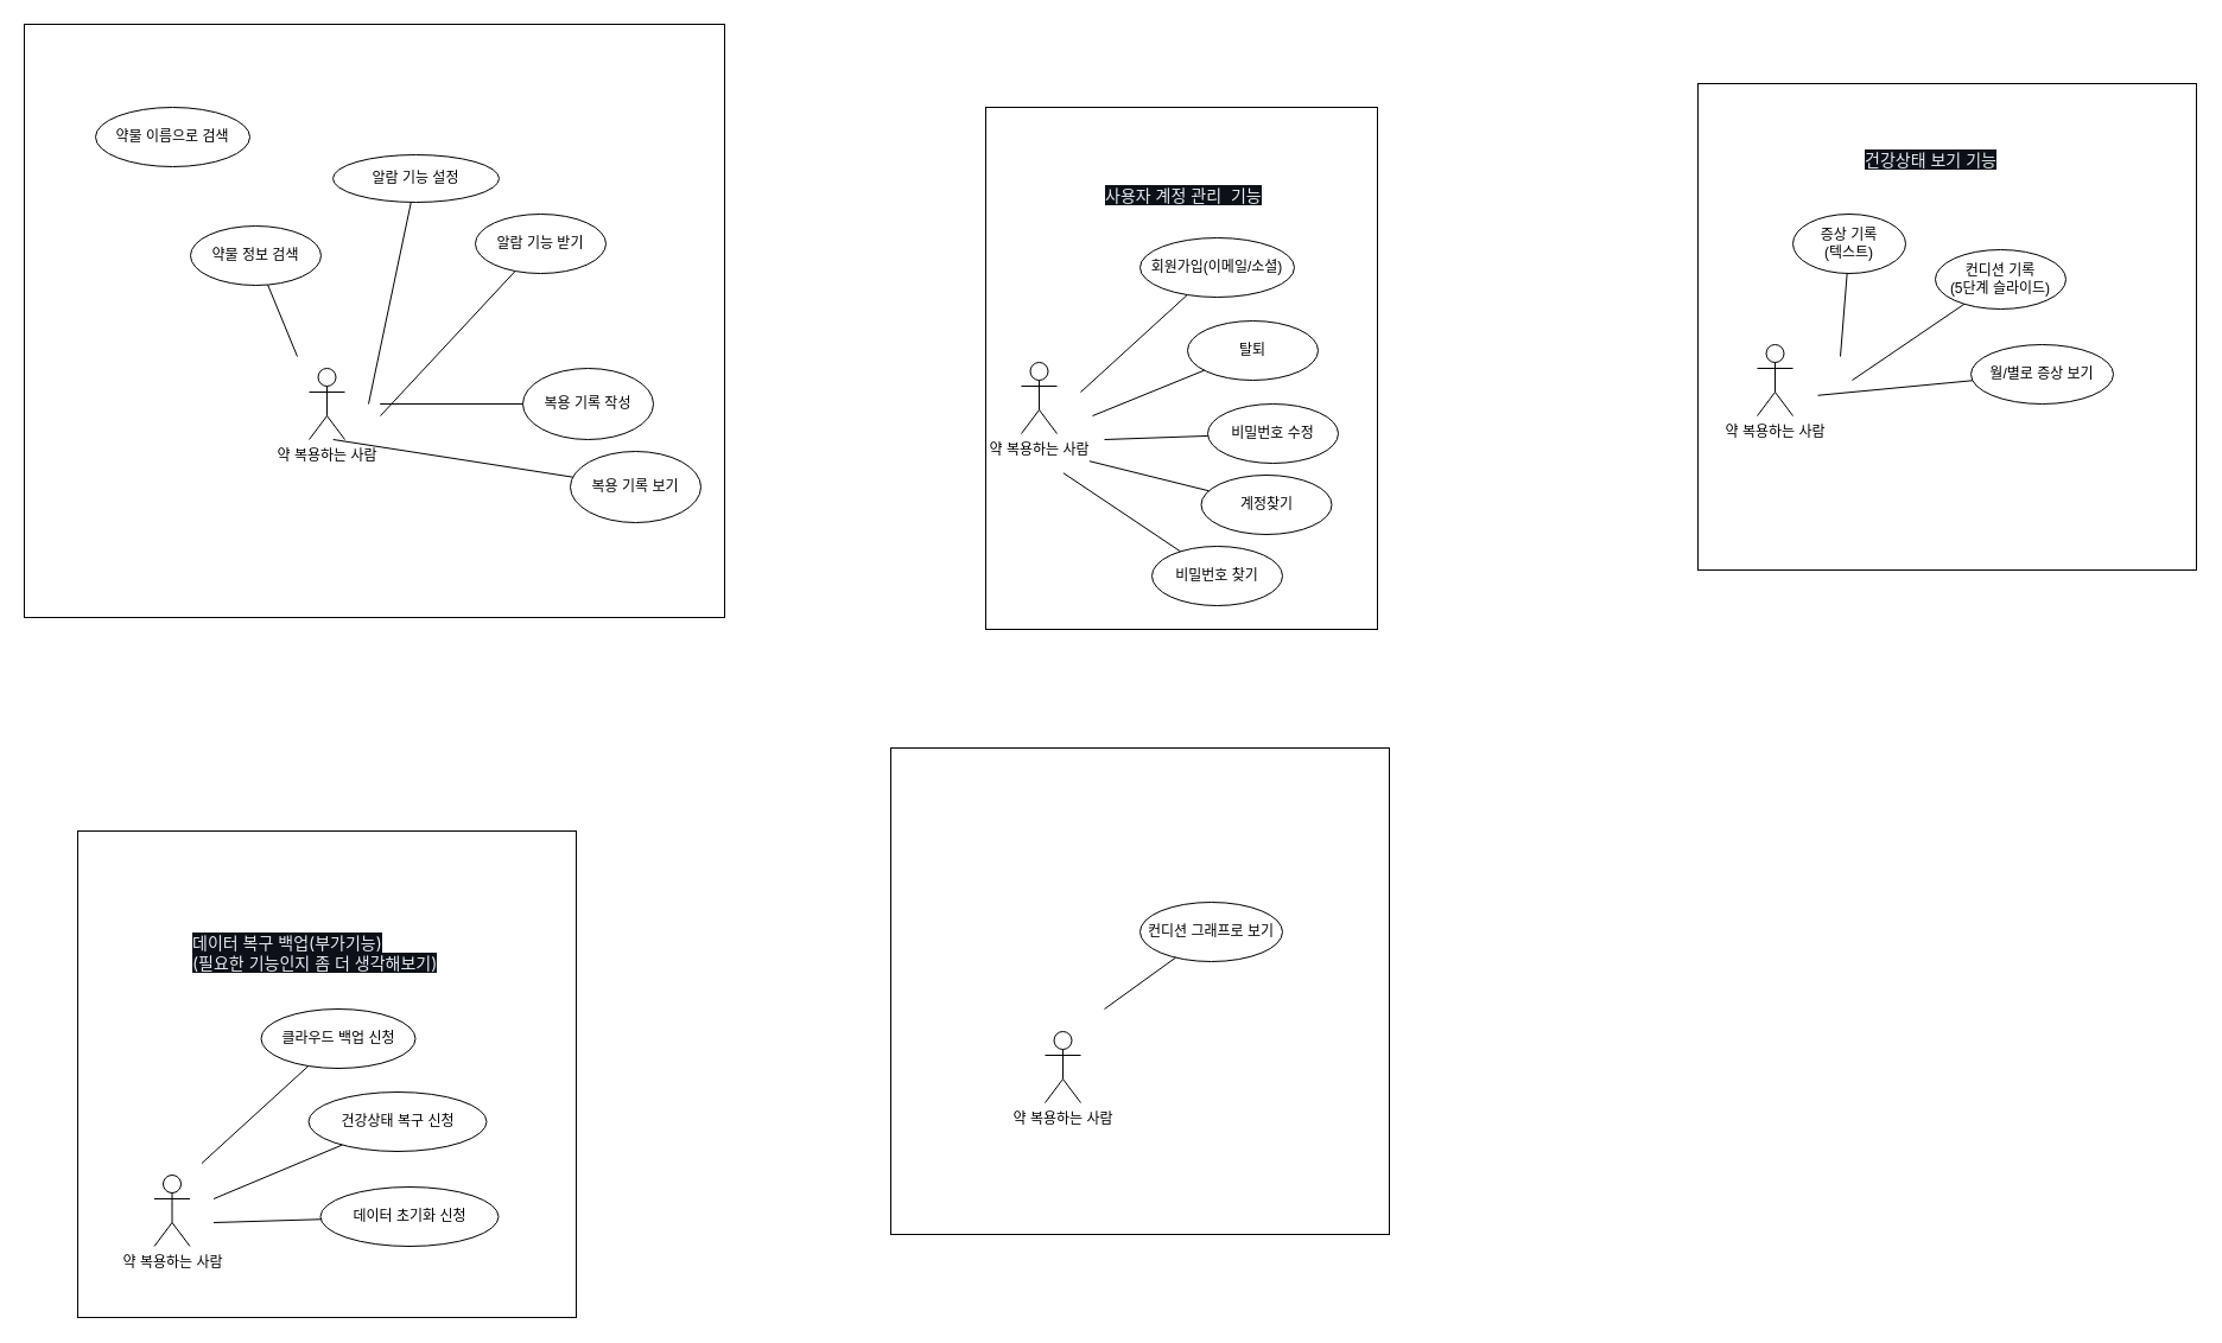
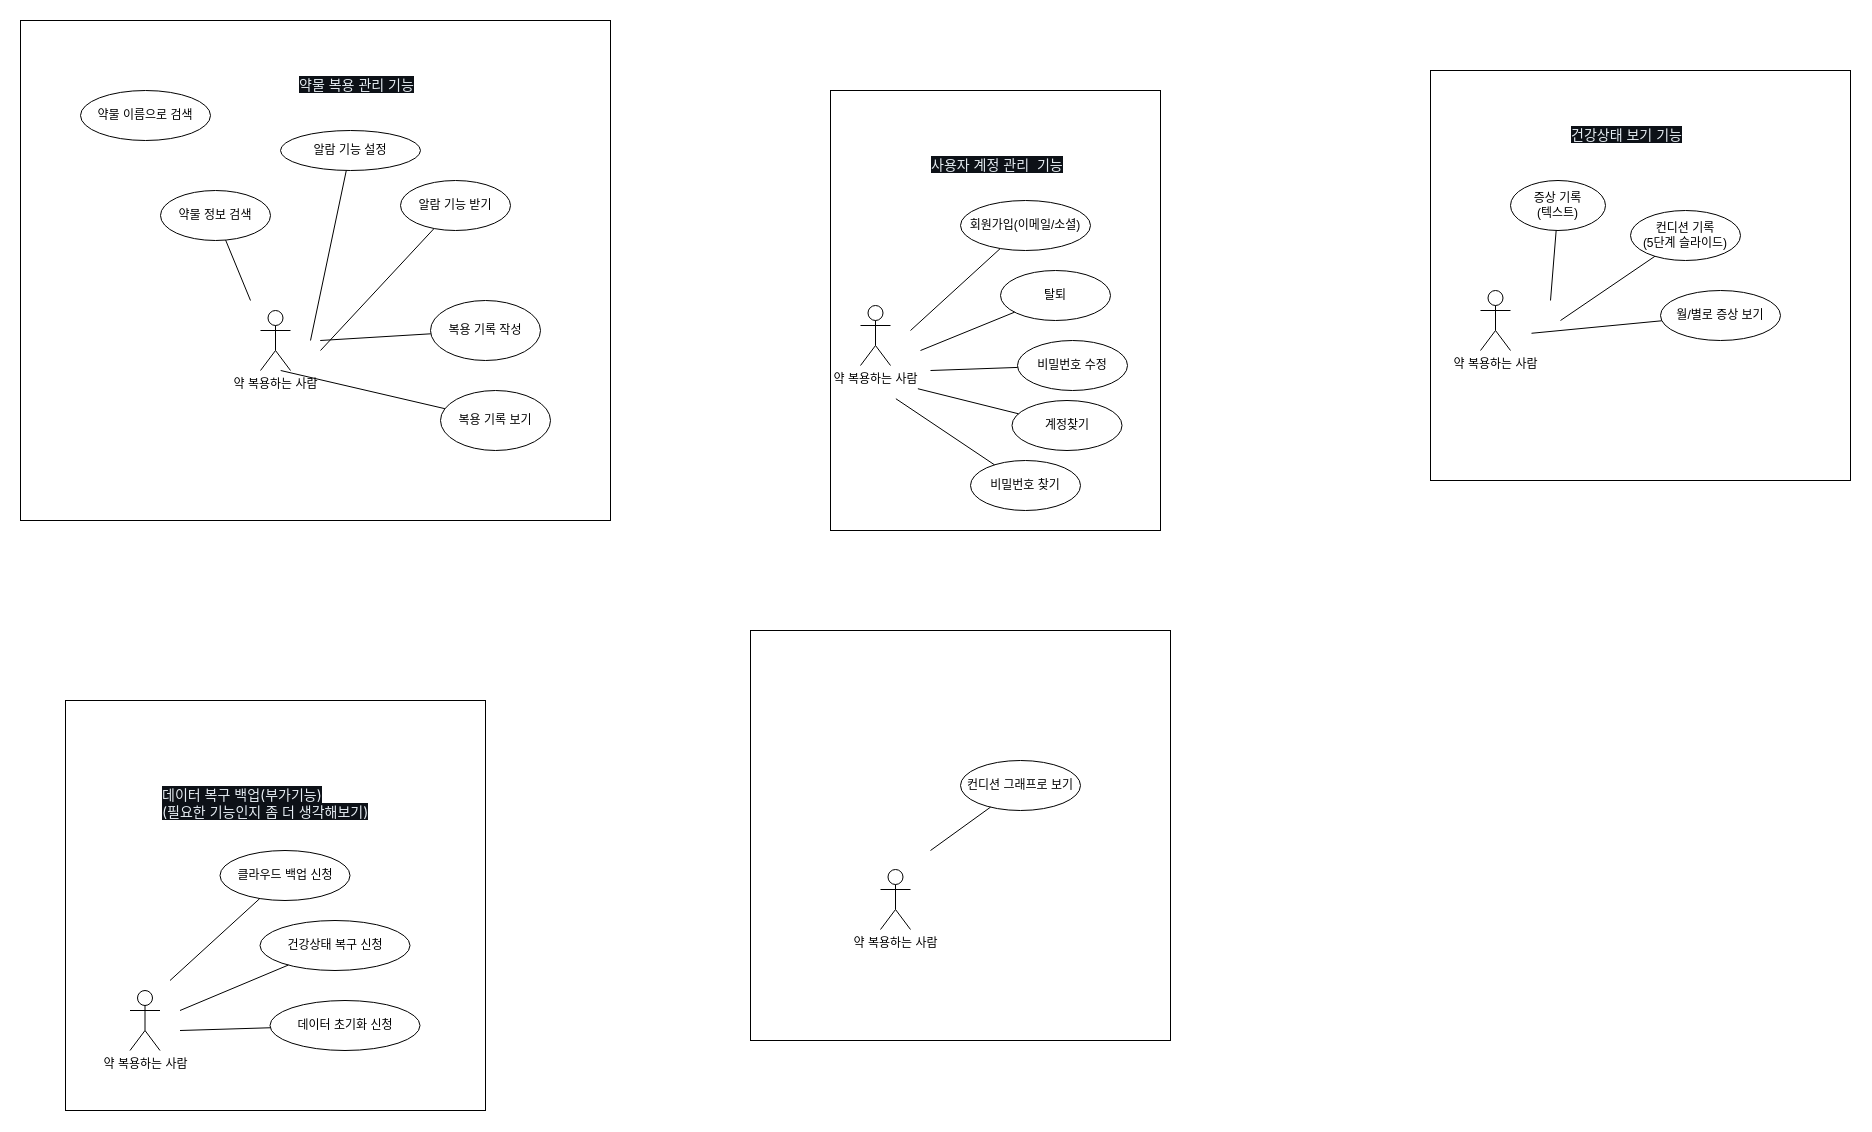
  <mxCell id="0" />
  <mxCell id="1" parent="0" />
  <mxCell id="2" value="" style="rounded=0;whiteSpace=wrap;html=1;" vertex="1" parent="1"><mxGeometry x="65" y="700" width="420" height="410" as="geometry" /></mxCell>
  <mxCell id="3" value="" style="rounded=0;whiteSpace=wrap;html=1;" vertex="1" parent="1"><mxGeometry x="1430" y="70" width="420" height="410" as="geometry" /></mxCell>
  <mxCell id="4" value="" style="rounded=0;whiteSpace=wrap;html=1;" vertex="1" parent="1"><mxGeometry x="830" y="90" width="330" height="440" as="geometry" /></mxCell>
  <mxCell id="5" value="" style="rounded=0;whiteSpace=wrap;html=1;" vertex="1" parent="1"><mxGeometry x="20" y="20" width="590" height="500" as="geometry" /></mxCell>
  <mxCell id="6" value="약 복용하는 사람" style="shape=umlActor;verticalLabelPosition=bottom;verticalAlign=top;html=1;" vertex="1" parent="1"><mxGeometry x="260" y="310" width="30" height="60" as="geometry" /></mxCell>
  <mxCell id="7" value="약물 정보 검색" style="ellipse;whiteSpace=wrap;html=1;" vertex="1" parent="1"><mxGeometry x="160" y="190" width="110" height="50" as="geometry" /></mxCell>
  <mxCell id="8" value="알람 기능 설정" style="ellipse;whiteSpace=wrap;html=1;" vertex="1" parent="1"><mxGeometry x="280" y="130" width="140" height="40" as="geometry" /></mxCell>
  <mxCell id="9" value="알람 기능 받기" style="ellipse;whiteSpace=wrap;html=1;" vertex="1" parent="1"><mxGeometry x="400" y="180" width="110" height="50" as="geometry" /></mxCell>
  <mxCell id="10" value="" style="endArrow=none;html=1;rounded=0;" edge="1" parent="1" target="7"><mxGeometry width="50" height="50" relative="1" as="geometry"><mxPoint x="250" y="300" as="sourcePoint" /><mxPoint x="530" y="250" as="targetPoint" /></mxGeometry></mxCell>
  <mxCell id="11" value="" style="endArrow=none;html=1;rounded=0;" edge="1" parent="1" target="8"><mxGeometry width="50" height="50" relative="1" as="geometry"><mxPoint x="310" y="340" as="sourcePoint" /><mxPoint x="414" y="304" as="targetPoint" /></mxGeometry></mxCell>
  <mxCell id="12" value="" style="endArrow=none;html=1;rounded=0;" edge="1" parent="1" target="9"><mxGeometry width="50" height="50" relative="1" as="geometry"><mxPoint x="320" y="350" as="sourcePoint" /><mxPoint x="416" y="373" as="targetPoint" /></mxGeometry></mxCell>
+ <mxCell id="13" value="&lt;span style=&quot;color: rgb(230, 237, 243); font-family: -apple-system, BlinkMacSystemFont, &amp;quot;Segoe UI&amp;quot;, &amp;quot;Noto Sans&amp;quot;, Helvetica, Arial, sans-serif, &amp;quot;Apple Color Emoji&amp;quot;, &amp;quot;Segoe UI Emoji&amp;quot;; font-size: 14px; font-style: normal; font-variant-ligatures: normal; font-variant-caps: normal; font-weight: 400; letter-spacing: normal; orphans: 2; text-align: left; text-indent: 0px; text-transform: none; widows: 2; word-spacing: 0px; -webkit-text-stroke-width: 0px; white-space: normal; background-color: rgb(13, 17, 23); text-decoration-thickness: initial; text-decoration-style: initial; text-decoration-color: initial; display: inline !important; float: none;&quot;&gt;약물 복용 관리 기능&lt;/span&gt;" style="text;whiteSpace=wrap;html=1;" vertex="1" parent="1"><mxGeometry x="297" y="70" width="126" height="30" as="geometry" /></mxCell>
  <mxCell id="14" value="&lt;span style=&quot;color: rgb(230, 237, 243); font-family: -apple-system, BlinkMacSystemFont, &amp;quot;Segoe UI&amp;quot;, &amp;quot;Noto Sans&amp;quot;, Helvetica, Arial, sans-serif, &amp;quot;Apple Color Emoji&amp;quot;, &amp;quot;Segoe UI Emoji&amp;quot;; font-size: 14px; font-style: normal; font-variant-ligatures: normal; font-variant-caps: normal; font-weight: 400; letter-spacing: normal; orphans: 2; text-align: left; text-indent: 0px; text-transform: none; widows: 2; word-spacing: 0px; -webkit-text-stroke-width: 0px; white-space: normal; background-color: rgb(13, 17, 23); text-decoration-thickness: initial; text-decoration-style: initial; text-decoration-color: initial; display: inline !important; float: none;&quot;&gt;사용자 계정 관리&amp;nbsp; 기능&lt;/span&gt;" style="text;whiteSpace=wrap;html=1;" vertex="1" parent="1"><mxGeometry x="929" y="150" width="151" height="30" as="geometry" /></mxCell>
  <mxCell id="15" value="약 복용하는 사람" style="shape=umlActor;verticalLabelPosition=bottom;verticalAlign=top;html=1;" vertex="1" parent="1"><mxGeometry x="860" y="305" width="30" height="60" as="geometry" /></mxCell>
  <mxCell id="16" value="회원가입(이메일/소셜)" style="ellipse;whiteSpace=wrap;html=1;" vertex="1" parent="1"><mxGeometry x="960" y="200" width="130" height="50" as="geometry" /></mxCell>
  <mxCell id="17" value="" style="endArrow=none;html=1;rounded=0;" edge="1" parent="1" target="16"><mxGeometry width="50" height="50" relative="1" as="geometry"><mxPoint x="910" y="330" as="sourcePoint" /><mxPoint x="1170" y="330" as="targetPoint" /></mxGeometry></mxCell>
  <mxCell id="18" value="탈퇴" style="ellipse;whiteSpace=wrap;html=1;" vertex="1" parent="1"><mxGeometry x="1000" width="110" height="50" as="geometry" y="270" /></mxCell>
  <mxCell id="19" value="" style="endArrow=none;html=1;rounded=0;" edge="1" parent="1" target="18"><mxGeometry width="50" height="50" relative="1" as="geometry"><mxPoint x="920" y="350" as="sourcePoint" /><mxPoint x="1197" y="390" as="targetPoint" /></mxGeometry></mxCell>
  <mxCell id="20" value="비밀번호 수정" style="ellipse;whiteSpace=wrap;html=1;" vertex="1" parent="1"><mxGeometry x="1017" y="340" width="110" height="50" as="geometry" /></mxCell>
  <mxCell id="21" value="" style="endArrow=none;html=1;rounded=0;" edge="1" parent="1" target="20"><mxGeometry width="50" height="50" relative="1" as="geometry"><mxPoint x="930" y="370" as="sourcePoint" /><mxPoint x="1214" y="460" as="targetPoint" /></mxGeometry></mxCell>
  <mxCell id="22" value="&lt;span style=&quot;color: rgb(230, 237, 243); font-family: -apple-system, BlinkMacSystemFont, &amp;quot;Segoe UI&amp;quot;, &amp;quot;Noto Sans&amp;quot;, Helvetica, Arial, sans-serif, &amp;quot;Apple Color Emoji&amp;quot;, &amp;quot;Segoe UI Emoji&amp;quot;; font-size: 14px; font-style: normal; font-variant-ligatures: normal; font-variant-caps: normal; font-weight: 400; letter-spacing: normal; orphans: 2; text-align: left; text-indent: 0px; text-transform: none; widows: 2; word-spacing: 0px; -webkit-text-stroke-width: 0px; white-space: normal; background-color: rgb(13, 17, 23); text-decoration-thickness: initial; text-decoration-style: initial; text-decoration-color: initial; display: inline !important; float: none;&quot;&gt;건강상태 보기 기능&lt;/span&gt;" style="text;whiteSpace=wrap;html=1;" vertex="1" parent="1"><mxGeometry x="1569" y="120" width="131" height="30" as="geometry" /></mxCell>
  <mxCell id="23" value="약 복용하는 사람" style="shape=umlActor;verticalLabelPosition=bottom;verticalAlign=top;html=1;" vertex="1" parent="1"><mxGeometry x="1480" y="290" width="30" height="60" as="geometry" /></mxCell>
  <mxCell id="24" value="증상 기록&lt;div&gt;(텍스트)&lt;/div&gt;" style="ellipse;whiteSpace=wrap;html=1;" vertex="1" parent="1"><mxGeometry x="1510" y="180" width="95" height="50" as="geometry" /></mxCell>
  <mxCell id="25" value="" style="endArrow=none;html=1;rounded=0;" edge="1" parent="1" target="24"><mxGeometry width="50" height="50" relative="1" as="geometry"><mxPoint x="1550" y="300" as="sourcePoint" /><mxPoint x="1810" y="300" as="targetPoint" /></mxGeometry></mxCell>
  <mxCell id="26" value="컨디션 기록&lt;div&gt;(5단계 슬라이드)&lt;/div&gt;" style="ellipse;whiteSpace=wrap;html=1;" vertex="1" parent="1"><mxGeometry x="1630" y="210" width="110" height="50" as="geometry" /></mxCell>
  <mxCell id="27" value="" style="endArrow=none;html=1;rounded=0;" edge="1" parent="1" target="26"><mxGeometry width="50" height="50" relative="1" as="geometry"><mxPoint x="1560" y="320" as="sourcePoint" /><mxPoint x="1837" y="360" as="targetPoint" /></mxGeometry></mxCell>
  <mxCell id="28" value="&lt;span style=&quot;color: rgb(230, 237, 243); font-family: -apple-system, BlinkMacSystemFont, &amp;quot;Segoe UI&amp;quot;, &amp;quot;Noto Sans&amp;quot;, Helvetica, Arial, sans-serif, &amp;quot;Apple Color Emoji&amp;quot;, &amp;quot;Segoe UI Emoji&amp;quot;; font-size: 14px; font-style: normal; font-variant-ligatures: normal; font-variant-caps: normal; font-weight: 400; letter-spacing: normal; orphans: 2; text-align: left; text-indent: 0px; text-transform: none; widows: 2; word-spacing: 0px; -webkit-text-stroke-width: 0px; white-space: normal; background-color: rgb(13, 17, 23); text-decoration-thickness: initial; text-decoration-style: initial; text-decoration-color: initial; display: inline !important; float: none;&quot;&gt;데이터 복구 백업(부가기능)&lt;/span&gt;&lt;div&gt;&lt;font face=&quot;-apple-system, BlinkMacSystemFont, Segoe UI, Noto Sans, Helvetica, Arial, sans-serif, Apple Color Emoji, Segoe UI Emoji&quot; color=&quot;#e6edf3&quot;&gt;&lt;span style=&quot;font-size: 14px; background-color: rgb(13, 17, 23);&quot;&gt;(필요한 기능인지 좀 더 생각해보기)&lt;/span&gt;&lt;/font&gt;&lt;/div&gt;" style="text;whiteSpace=wrap;html=1;" vertex="1" parent="1"><mxGeometry x="159.5" y="780" width="231" height="50" as="geometry" /></mxCell>
  <mxCell id="29" value="약 복용하는 사람" style="shape=umlActor;verticalLabelPosition=bottom;verticalAlign=top;html=1;" vertex="1" parent="1"><mxGeometry x="129.5" y="990" width="30" height="60" as="geometry" /></mxCell>
  <mxCell id="30" value="클라우드 백업 신청" style="ellipse;whiteSpace=wrap;html=1;" vertex="1" parent="1"><mxGeometry x="219.5" y="850" width="130" height="50" as="geometry" /></mxCell>
  <mxCell id="31" value="" style="endArrow=none;html=1;rounded=0;" edge="1" parent="1" target="30"><mxGeometry width="50" height="50" relative="1" as="geometry"><mxPoint x="169.5" y="980" as="sourcePoint" /><mxPoint x="429.5" y="980" as="targetPoint" /></mxGeometry></mxCell>
  <mxCell id="32" value="건강상태 복구 신청" style="ellipse;whiteSpace=wrap;html=1;" vertex="1" parent="1"><mxGeometry x="259.5" y="920" width="150" height="50" as="geometry" /></mxCell>
  <mxCell id="33" value="" style="endArrow=none;html=1;rounded=0;" edge="1" parent="1" target="32"><mxGeometry width="50" height="50" relative="1" as="geometry"><mxPoint x="179.5" y="1010" as="sourcePoint" /><mxPoint x="456.5" y="1040" as="targetPoint" /></mxGeometry></mxCell>
  <mxCell id="34" value="데이터 초기화 신청" style="ellipse;whiteSpace=wrap;html=1;" vertex="1" parent="1"><mxGeometry x="269.5" y="1000" width="150" height="50" as="geometry" /></mxCell>
  <mxCell id="35" value="" style="endArrow=none;html=1;rounded=0;" edge="1" parent="1" target="34"><mxGeometry width="50" height="50" relative="1" as="geometry"><mxPoint x="179.5" y="1030" as="sourcePoint" /><mxPoint x="297.5" y="975" as="targetPoint" /></mxGeometry></mxCell>
- <mxCell id="36" value="복용 기록&amp;nbsp;&lt;span style=&quot;background-color: initial;&quot;&gt;보기&lt;/span&gt;" style="ellipse;whiteSpace=wrap;html=1;" vertex="1" parent="1"><mxGeometry x="480" y="380" width="110" height="60" as="geometry" /></mxCell>
- <mxCell id="37" value="복용 기록 작성" style="ellipse;whiteSpace=wrap;html=1;" vertex="1" parent="1"><mxGeometry x="440" y="310" width="110" height="60" as="geometry" /></mxCell>
+ <mxCell id="36" value="복용 기록&amp;nbsp;&lt;span style=&quot;background-color: initial;&quot;&gt;보기&lt;/span&gt;" style="ellipse;whiteSpace=wrap;html=1;" vertex="1" parent="1"><mxGeometry x="440" y="390" width="110" height="60" as="geometry" /></mxCell>
+ <mxCell id="37" value="복용 기록 작성" style="ellipse;whiteSpace=wrap;html=1;" vertex="1" parent="1"><mxGeometry x="430" y="300" width="110" height="60" as="geometry" /></mxCell>
  <mxCell id="38" value="" style="endArrow=none;html=1;rounded=0;exitX=0.441;exitY=0.7;exitDx=0;exitDy=0;exitPerimeter=0;" edge="1" parent="1" source="5" target="36"><mxGeometry width="50" height="50" relative="1" as="geometry"><mxPoint x="300" y="420" as="sourcePoint" /><mxPoint x="442" y="414" as="targetPoint" /></mxGeometry></mxCell>
  <mxCell id="39" value="" style="endArrow=none;html=1;rounded=0;exitX=0.508;exitY=0.64;exitDx=0;exitDy=0;exitPerimeter=0;" edge="1" parent="1" source="5" target="37"><mxGeometry width="50" height="50" relative="1" as="geometry"><mxPoint x="340" y="390" as="sourcePoint" /><mxPoint x="385" y="475" as="targetPoint" /></mxGeometry></mxCell>
  <mxCell id="40" value="약물 이름으로 검색" style="ellipse;whiteSpace=wrap;html=1;" vertex="1" parent="1"><mxGeometry x="80" y="90" width="130" height="50" as="geometry" /></mxCell>
  <mxCell id="41" value="계정찾기" style="ellipse;whiteSpace=wrap;html=1;" vertex="1" parent="1"><mxGeometry x="1011.5" y="400" width="110" height="50" as="geometry" /></mxCell>
  <mxCell id="42" value="" style="endArrow=none;html=1;rounded=0;exitX=0.513;exitY=0.787;exitDx=0;exitDy=0;exitPerimeter=0;" edge="1" parent="1" target="41"><mxGeometry width="50" height="50" relative="1" as="geometry"><mxPoint x="917.39" y="388.22" as="sourcePoint" /><mxPoint x="1048.486" y="415.599" as="targetPoint" /></mxGeometry></mxCell>
  <mxCell id="43" value="비밀번호 찾기" style="ellipse;whiteSpace=wrap;html=1;" vertex="1" parent="1"><mxGeometry x="970" y="460" width="110" height="50" as="geometry" /></mxCell>
  <mxCell id="44" value="" style="endArrow=none;html=1;rounded=0;exitX=0.513;exitY=0.787;exitDx=0;exitDy=0;exitPerimeter=0;" edge="1" parent="1" target="43"><mxGeometry width="50" height="50" relative="1" as="geometry"><mxPoint x="895.39" y="398.22" as="sourcePoint" /><mxPoint x="1026.486" y="425.599" as="targetPoint" /></mxGeometry></mxCell>
  <mxCell id="45" value="월/별로 증상 보기" style="ellipse;whiteSpace=wrap;html=1;" vertex="1" parent="1"><mxGeometry x="1660" y="290" width="120" height="50" as="geometry" /></mxCell>
  <mxCell id="46" value="" style="endArrow=none;html=1;rounded=0;exitX=0.3;exitY=0.713;exitDx=0;exitDy=0;exitPerimeter=0;" edge="1" parent="1" target="45"><mxGeometry width="50" height="50" relative="1" as="geometry"><mxPoint x="1531" y="332.78" as="sourcePoint" /><mxPoint x="1714.837" y="357.404" as="targetPoint" /></mxGeometry></mxCell>
  <mxCell id="47" value="" style="rounded=0;whiteSpace=wrap;html=1;" vertex="1" parent="1"><mxGeometry x="750" y="630" width="420" height="410" as="geometry" /></mxCell>
  <mxCell id="48" value="약 복용하는 사람" style="shape=umlActor;verticalLabelPosition=bottom;verticalAlign=top;html=1;" vertex="1" parent="1"><mxGeometry x="880" y="869" width="30" height="60" as="geometry" /></mxCell>
  <mxCell id="49" value="컨디션 그래프로 보기" style="ellipse;whiteSpace=wrap;html=1;" vertex="1" parent="1"><mxGeometry x="960" y="760" width="120" height="50" as="geometry" /></mxCell>
  <mxCell id="50" value="" style="endArrow=none;html=1;rounded=0;" edge="1" parent="1" source="49"><mxGeometry width="50" height="50" relative="1" as="geometry"><mxPoint x="1573.6" y="914.2" as="sourcePoint" /><mxPoint x="930" y="850" as="targetPoint" /></mxGeometry></mxCell>
